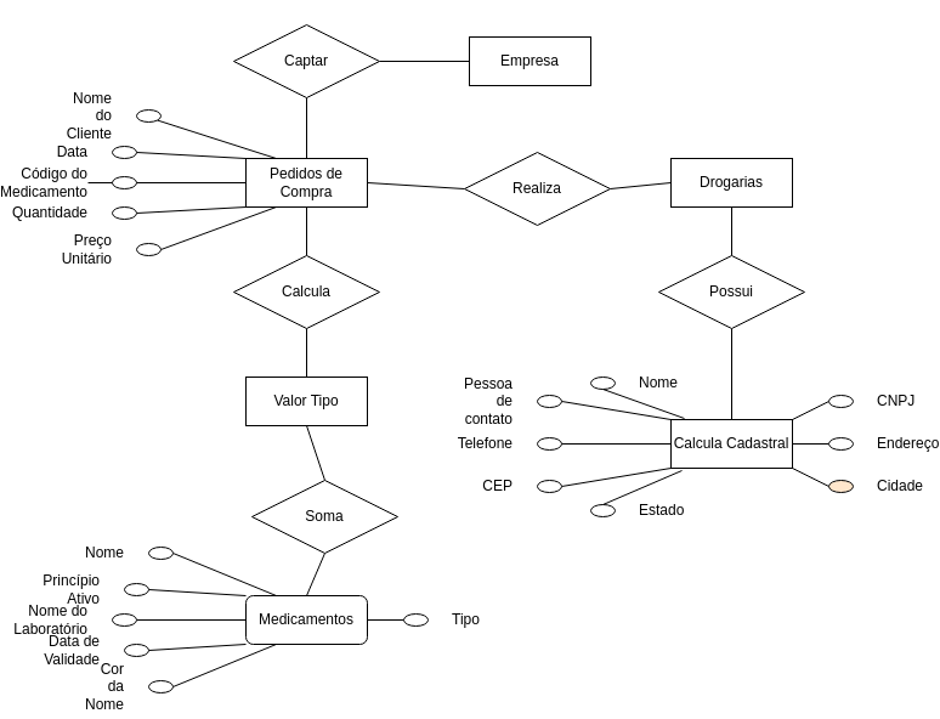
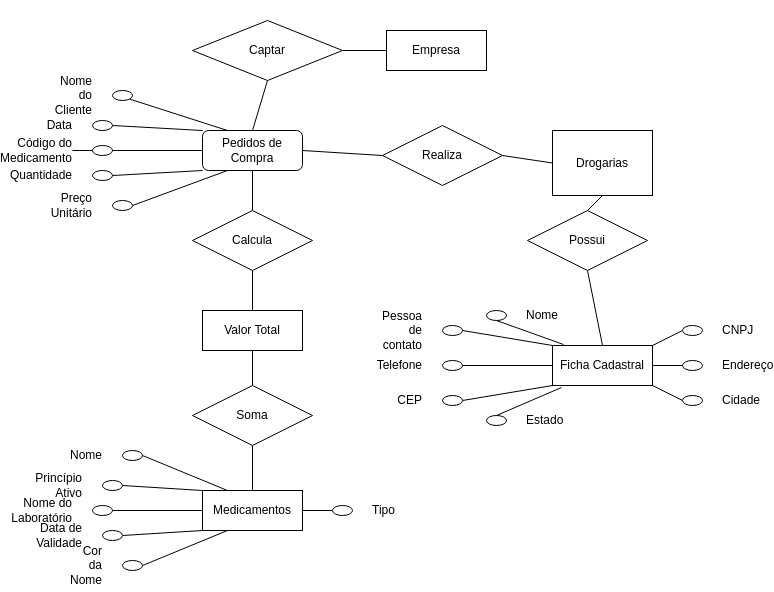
  <mxCell id="0" />
  <mxCell id="1" parent="0" />
  <mxCell id="2" style="edgeStyle=none;shape=connector;rounded=0;orthogonalLoop=1;jettySize=auto;html=1;exitX=0;exitY=0.5;exitDx=0;exitDy=0;entryX=1;entryY=0.5;entryDx=0;entryDy=0;strokeColor=default;align=center;verticalAlign=middle;fontFamily=Helvetica;fontSize=11;fontColor=default;labelBackgroundColor=default;endArrow=none;endFill=0;" edge="1" parent="1" source="3" target="49"><mxGeometry relative="1" as="geometry" /></mxCell>
  <mxCell id="3" value="Empresa" style="whiteSpace=wrap;html=1;align=center;" vertex="1" parent="1"><mxGeometry x="334" y="30" width="100" height="40" as="geometry" /></mxCell>
  <mxCell id="4" style="edgeStyle=none;shape=connector;rounded=0;orthogonalLoop=1;jettySize=auto;html=1;exitX=0.5;exitY=1;exitDx=0;exitDy=0;entryX=0.5;entryY=0;entryDx=0;entryDy=0;strokeColor=default;align=center;verticalAlign=middle;fontFamily=Helvetica;fontSize=11;fontColor=default;labelBackgroundColor=default;endArrow=none;endFill=0;" edge="1" parent="1" source="5" target="54"><mxGeometry relative="1" as="geometry" /></mxCell>
- <mxCell id="5" value="Drogarias" style="whiteSpace=wrap;html=1;align=center;" vertex="1" parent="1"><mxGeometry x="500" y="130" width="100" height="40" as="geometry" /></mxCell>
- <mxCell id="6" value="Calcula Cadastral" style="whiteSpace=wrap;html=1;align=center;" vertex="1" parent="1"><mxGeometry x="500" y="345" width="100" height="40" as="geometry" /></mxCell>
+ <mxCell id="5" value="Drogarias" style="whiteSpace=wrap;html=1;align=center;" vertex="1" parent="1"><mxGeometry x="500" y="130" width="100" height="65" as="geometry" /></mxCell>
+ <mxCell id="6" value="Ficha Cadastral" style="whiteSpace=wrap;html=1;align=center;" vertex="1" parent="1"><mxGeometry x="500" y="345" width="100" height="40" as="geometry" /></mxCell>
  <mxCell id="7" value="Nome" style="ellipse;whiteSpace=wrap;html=1;align=left;spacing=40;" vertex="1" parent="1"><mxGeometry x="434" y="310" width="20" height="10" as="geometry" /></mxCell>
  <mxCell id="8" style="edgeStyle=none;shape=connector;rounded=0;orthogonalLoop=1;jettySize=auto;html=1;exitX=0;exitY=0.5;exitDx=0;exitDy=0;entryX=1;entryY=0;entryDx=0;entryDy=0;strokeColor=default;align=center;verticalAlign=middle;fontFamily=Helvetica;fontSize=11;fontColor=default;labelBackgroundColor=default;endArrow=none;endFill=0;" edge="1" parent="1" source="9" target="6"><mxGeometry relative="1" as="geometry" /></mxCell>
  <mxCell id="9" value="CNPJ" style="ellipse;whiteSpace=wrap;html=1;align=left;spacing=40;" vertex="1" parent="1"><mxGeometry x="630" y="325" width="20" height="10" as="geometry" /></mxCell>
  <mxCell id="10" style="edgeStyle=none;shape=connector;rounded=0;orthogonalLoop=1;jettySize=auto;html=1;exitX=0;exitY=0.5;exitDx=0;exitDy=0;entryX=1;entryY=0.5;entryDx=0;entryDy=0;strokeColor=default;align=center;verticalAlign=middle;fontFamily=Helvetica;fontSize=11;fontColor=default;labelBackgroundColor=default;endArrow=none;endFill=0;" edge="1" parent="1" source="11" target="6"><mxGeometry relative="1" as="geometry" /></mxCell>
  <mxCell id="11" value="Endereço" style="ellipse;whiteSpace=wrap;html=1;align=left;spacing=40;" vertex="1" parent="1"><mxGeometry x="630" y="360" width="20" height="10" as="geometry" /></mxCell>
  <mxCell id="12" style="edgeStyle=none;shape=connector;rounded=0;orthogonalLoop=1;jettySize=auto;html=1;exitX=0;exitY=0.5;exitDx=0;exitDy=0;entryX=1;entryY=1;entryDx=0;entryDy=0;strokeColor=default;align=center;verticalAlign=middle;fontFamily=Helvetica;fontSize=11;fontColor=default;labelBackgroundColor=default;endArrow=none;endFill=0;" edge="1" parent="1" source="13" target="6"><mxGeometry relative="1" as="geometry" /></mxCell>
- <mxCell id="13" value="Cidade" style="ellipse;whiteSpace=wrap;html=1;align=left;spacing=40;fillColor=#ffe6cc;" vertex="1" parent="1"><mxGeometry x="630" y="395" width="20" height="10" as="geometry" /></mxCell>
+ <mxCell id="13" value="Cidade" style="ellipse;whiteSpace=wrap;html=1;align=left;spacing=40;" vertex="1" parent="1"><mxGeometry x="630" y="395" width="20" height="10" as="geometry" /></mxCell>
  <mxCell id="14" style="edgeStyle=none;shape=connector;rounded=0;orthogonalLoop=1;jettySize=auto;html=1;exitX=1;exitY=0.5;exitDx=0;exitDy=0;entryX=0;entryY=0;entryDx=0;entryDy=0;strokeColor=default;align=center;verticalAlign=middle;fontFamily=Helvetica;fontSize=11;fontColor=default;labelBackgroundColor=default;endArrow=none;endFill=0;" edge="1" parent="1" source="15" target="6"><mxGeometry relative="1" as="geometry" /></mxCell>
  <mxCell id="15" value="Pessoa de contato" style="ellipse;whiteSpace=wrap;html=1;align=right;spacing=40;" vertex="1" parent="1"><mxGeometry x="390" y="325" width="20" height="10" as="geometry" /></mxCell>
  <mxCell id="16" style="edgeStyle=none;shape=connector;rounded=0;orthogonalLoop=1;jettySize=auto;html=1;exitX=1;exitY=0.5;exitDx=0;exitDy=0;entryX=0;entryY=0.5;entryDx=0;entryDy=0;strokeColor=default;align=center;verticalAlign=middle;fontFamily=Helvetica;fontSize=11;fontColor=default;labelBackgroundColor=default;endArrow=none;endFill=0;" edge="1" parent="1" source="17" target="6"><mxGeometry relative="1" as="geometry" /></mxCell>
  <mxCell id="17" value="Telefone" style="ellipse;whiteSpace=wrap;html=1;align=right;spacing=40;" vertex="1" parent="1"><mxGeometry x="390" y="360" width="20" height="10" as="geometry" /></mxCell>
  <mxCell id="18" style="edgeStyle=none;shape=connector;rounded=0;orthogonalLoop=1;jettySize=auto;html=1;exitX=1;exitY=0.5;exitDx=0;exitDy=0;entryX=0;entryY=1;entryDx=0;entryDy=0;strokeColor=default;align=center;verticalAlign=middle;fontFamily=Helvetica;fontSize=11;fontColor=default;labelBackgroundColor=default;endArrow=none;endFill=0;" edge="1" parent="1" source="19" target="6"><mxGeometry relative="1" as="geometry" /></mxCell>
  <mxCell id="19" value="CEP" style="ellipse;whiteSpace=wrap;html=1;align=right;spacing=40;" vertex="1" parent="1"><mxGeometry x="390" y="395" width="20" height="10" as="geometry" /></mxCell>
  <mxCell id="20" value="Estado" style="ellipse;whiteSpace=wrap;html=1;align=left;spacing=40;" vertex="1" parent="1"><mxGeometry x="434" y="415" width="20" height="10" as="geometry" /></mxCell>
  <mxCell id="21" style="rounded=0;orthogonalLoop=1;jettySize=auto;html=1;exitX=0.5;exitY=1;exitDx=0;exitDy=0;entryX=0.11;entryY=-0.025;entryDx=0;entryDy=0;entryPerimeter=0;endArrow=none;endFill=0;" edge="1" parent="1" source="7" target="6"><mxGeometry relative="1" as="geometry" /></mxCell>
  <mxCell id="22" style="edgeStyle=none;shape=connector;rounded=0;orthogonalLoop=1;jettySize=auto;html=1;exitX=0.5;exitY=0;exitDx=0;exitDy=0;entryX=0.09;entryY=1.05;entryDx=0;entryDy=0;entryPerimeter=0;strokeColor=default;align=center;verticalAlign=middle;fontFamily=Helvetica;fontSize=11;fontColor=default;labelBackgroundColor=default;endArrow=none;endFill=0;" edge="1" parent="1" source="20" target="6"><mxGeometry relative="1" as="geometry" /></mxCell>
  <mxCell id="23" style="edgeStyle=none;shape=connector;rounded=0;orthogonalLoop=1;jettySize=auto;html=1;exitX=0.5;exitY=1;exitDx=0;exitDy=0;entryX=0.5;entryY=0;entryDx=0;entryDy=0;strokeColor=default;align=center;verticalAlign=middle;fontFamily=Helvetica;fontSize=11;fontColor=default;labelBackgroundColor=default;endArrow=none;endFill=0;" edge="1" parent="1" source="24" target="58"><mxGeometry relative="1" as="geometry" /></mxCell>
- <mxCell id="24" value="Pedidos de Compra" style="whiteSpace=wrap;html=1;align=center;" vertex="1" parent="1"><mxGeometry x="150" y="130" width="100" height="40" as="geometry" /></mxCell>
+ <mxCell id="24" value="Pedidos de Compra" style="whiteSpace=wrap;html=1;align=center;rounded=1;" vertex="1" parent="1"><mxGeometry x="150" y="130" width="100" height="40" as="geometry" /></mxCell>
  <mxCell id="25" style="edgeStyle=none;shape=connector;rounded=0;orthogonalLoop=1;jettySize=auto;html=1;exitX=1;exitY=0.5;exitDx=0;exitDy=0;entryX=0;entryY=0;entryDx=0;entryDy=0;strokeColor=default;align=center;verticalAlign=middle;fontFamily=Helvetica;fontSize=11;fontColor=default;labelBackgroundColor=default;endArrow=none;endFill=0;" edge="1" parent="1" source="26" target="24"><mxGeometry relative="1" as="geometry" /></mxCell>
  <mxCell id="26" value="Data" style="ellipse;whiteSpace=wrap;html=1;align=right;spacing=40;" vertex="1" parent="1"><mxGeometry x="40" y="120" width="20" height="10" as="geometry" /></mxCell>
  <mxCell id="27" style="edgeStyle=none;shape=connector;rounded=0;orthogonalLoop=1;jettySize=auto;html=1;exitX=1;exitY=0.5;exitDx=0;exitDy=0;entryX=0;entryY=0.5;entryDx=0;entryDy=0;strokeColor=default;align=center;verticalAlign=middle;fontFamily=Helvetica;fontSize=11;fontColor=default;labelBackgroundColor=default;endArrow=none;endFill=0;" edge="1" parent="1" target="24"><mxGeometry relative="1" as="geometry"><mxPoint x="20" y="150" as="sourcePoint" /></mxGeometry></mxCell>
  <mxCell id="28" value="Código do Medicamento" style="ellipse;whiteSpace=wrap;html=1;align=right;spacing=40;" vertex="1" parent="1"><mxGeometry x="40" y="145" width="20" height="10" as="geometry" /></mxCell>
  <mxCell id="29" style="edgeStyle=none;shape=connector;rounded=0;orthogonalLoop=1;jettySize=auto;html=1;exitX=1;exitY=0.5;exitDx=0;exitDy=0;entryX=0;entryY=1;entryDx=0;entryDy=0;strokeColor=default;align=center;verticalAlign=middle;fontFamily=Helvetica;fontSize=11;fontColor=default;labelBackgroundColor=default;endArrow=none;endFill=0;" edge="1" parent="1" source="30" target="24"><mxGeometry relative="1" as="geometry" /></mxCell>
  <mxCell id="30" value="Quantidade" style="ellipse;whiteSpace=wrap;html=1;align=right;spacing=40;" vertex="1" parent="1"><mxGeometry x="40" y="170" width="20" height="10" as="geometry" /></mxCell>
  <mxCell id="31" style="edgeStyle=none;shape=connector;rounded=0;orthogonalLoop=1;jettySize=auto;html=1;exitX=1;exitY=1;exitDx=0;exitDy=0;entryX=0.25;entryY=0;entryDx=0;entryDy=0;strokeColor=default;align=center;verticalAlign=middle;fontFamily=Helvetica;fontSize=11;fontColor=default;labelBackgroundColor=default;endArrow=none;endFill=0;" edge="1" parent="1" source="32" target="24"><mxGeometry relative="1" as="geometry" /></mxCell>
  <mxCell id="32" value="Nome do Cliente" style="ellipse;whiteSpace=wrap;html=1;align=right;spacing=40;" vertex="1" parent="1"><mxGeometry x="60" y="90" width="20" height="10" as="geometry" /></mxCell>
  <mxCell id="33" style="edgeStyle=none;shape=connector;rounded=0;orthogonalLoop=1;jettySize=auto;html=1;exitX=1;exitY=0.5;exitDx=0;exitDy=0;entryX=0.25;entryY=1;entryDx=0;entryDy=0;strokeColor=default;align=center;verticalAlign=middle;fontFamily=Helvetica;fontSize=11;fontColor=default;labelBackgroundColor=default;endArrow=none;endFill=0;" edge="1" parent="1" source="34" target="24"><mxGeometry relative="1" as="geometry" /></mxCell>
  <mxCell id="34" value="Preço Unitário" style="ellipse;whiteSpace=wrap;html=1;align=right;spacing=40;" vertex="1" parent="1"><mxGeometry x="60" y="200" width="20" height="10" as="geometry" /></mxCell>
- <mxCell id="35" value="Medicamentos" style="whiteSpace=wrap;html=1;align=center;rounded=1;" vertex="1" parent="1"><mxGeometry x="150" y="490" width="100" height="40" as="geometry" /></mxCell>
+ <mxCell id="35" value="Medicamentos" style="whiteSpace=wrap;html=1;align=center;" vertex="1" parent="1"><mxGeometry x="150" y="490" width="100" height="40" as="geometry" /></mxCell>
  <mxCell id="36" style="edgeStyle=none;shape=connector;rounded=0;orthogonalLoop=1;jettySize=auto;html=1;exitX=1;exitY=0.5;exitDx=0;exitDy=0;entryX=0;entryY=0.5;entryDx=0;entryDy=0;strokeColor=default;align=center;verticalAlign=middle;fontFamily=Helvetica;fontSize=11;fontColor=default;labelBackgroundColor=default;endArrow=none;endFill=0;" edge="1" parent="1" source="37" target="35"><mxGeometry relative="1" as="geometry" /></mxCell>
  <mxCell id="37" value="Nome do Laboratório" style="ellipse;whiteSpace=wrap;html=1;align=right;spacing=40;" vertex="1" parent="1"><mxGeometry x="40" y="505" width="20" height="10" as="geometry" /></mxCell>
  <mxCell id="38" style="edgeStyle=none;shape=connector;rounded=0;orthogonalLoop=1;jettySize=auto;html=1;exitX=1;exitY=0.5;exitDx=0;exitDy=0;entryX=0;entryY=1;entryDx=0;entryDy=0;strokeColor=default;align=center;verticalAlign=middle;fontFamily=Helvetica;fontSize=11;fontColor=default;labelBackgroundColor=default;endArrow=none;endFill=0;" edge="1" parent="1" source="39" target="35"><mxGeometry relative="1" as="geometry" /></mxCell>
  <mxCell id="39" value="Data de Validade" style="ellipse;whiteSpace=wrap;html=1;align=right;spacing=40;" vertex="1" parent="1"><mxGeometry x="50" y="530" width="20" height="10" as="geometry" /></mxCell>
  <mxCell id="40" style="edgeStyle=none;shape=connector;rounded=0;orthogonalLoop=1;jettySize=auto;html=1;exitX=1;exitY=0.5;exitDx=0;exitDy=0;entryX=0;entryY=0;entryDx=0;entryDy=0;strokeColor=default;align=center;verticalAlign=middle;fontFamily=Helvetica;fontSize=11;fontColor=default;labelBackgroundColor=default;endArrow=none;endFill=0;" edge="1" parent="1" source="41" target="35"><mxGeometry relative="1" as="geometry" /></mxCell>
  <mxCell id="41" value="Princípio Ativo" style="ellipse;whiteSpace=wrap;html=1;align=right;spacing=40;" vertex="1" parent="1"><mxGeometry x="50" y="480" width="20" height="10" as="geometry" /></mxCell>
  <mxCell id="42" style="edgeStyle=none;shape=connector;rounded=0;orthogonalLoop=1;jettySize=auto;html=1;exitX=1;exitY=0.5;exitDx=0;exitDy=0;entryX=0.25;entryY=0;entryDx=0;entryDy=0;strokeColor=default;align=center;verticalAlign=middle;fontFamily=Helvetica;fontSize=11;fontColor=default;labelBackgroundColor=default;endArrow=none;endFill=0;" edge="1" parent="1" source="43" target="35"><mxGeometry relative="1" as="geometry" /></mxCell>
  <mxCell id="43" value="Nome" style="ellipse;whiteSpace=wrap;html=1;align=right;spacing=40;" vertex="1" parent="1"><mxGeometry x="70" y="450" width="20" height="10" as="geometry" /></mxCell>
  <mxCell id="44" style="edgeStyle=none;shape=connector;rounded=0;orthogonalLoop=1;jettySize=auto;html=1;exitX=1;exitY=0.5;exitDx=0;exitDy=0;entryX=0.25;entryY=1;entryDx=0;entryDy=0;strokeColor=default;align=center;verticalAlign=middle;fontFamily=Helvetica;fontSize=11;fontColor=default;labelBackgroundColor=default;endArrow=none;endFill=0;" edge="1" parent="1" source="45" target="35"><mxGeometry relative="1" as="geometry" /></mxCell>
  <mxCell id="45" value="Cor da Nome" style="ellipse;whiteSpace=wrap;html=1;align=right;spacing=40;" vertex="1" parent="1"><mxGeometry x="70" y="560" width="20" height="10" as="geometry" /></mxCell>
  <mxCell id="46" style="edgeStyle=none;shape=connector;rounded=0;orthogonalLoop=1;jettySize=auto;html=1;exitX=0;exitY=0.5;exitDx=0;exitDy=0;entryX=1;entryY=0.5;entryDx=0;entryDy=0;strokeColor=default;align=center;verticalAlign=middle;fontFamily=Helvetica;fontSize=11;fontColor=default;labelBackgroundColor=default;endArrow=none;endFill=0;" edge="1" parent="1" source="47" target="35"><mxGeometry relative="1" as="geometry" /></mxCell>
  <mxCell id="47" value="Tipo" style="ellipse;whiteSpace=wrap;html=1;align=left;spacing=40;" vertex="1" parent="1"><mxGeometry x="280" y="505" width="20" height="10" as="geometry" /></mxCell>
  <mxCell id="48" style="edgeStyle=none;shape=connector;rounded=0;orthogonalLoop=1;jettySize=auto;html=1;exitX=0.5;exitY=1;exitDx=0;exitDy=0;entryX=0.5;entryY=0;entryDx=0;entryDy=0;strokeColor=default;align=center;verticalAlign=middle;fontFamily=Helvetica;fontSize=11;fontColor=default;labelBackgroundColor=default;endArrow=none;endFill=0;" edge="1" parent="1" source="49" target="24"><mxGeometry relative="1" as="geometry" /></mxCell>
- <mxCell id="49" value="Captar" style="shape=rhombus;perimeter=rhombusPerimeter;whiteSpace=wrap;html=1;align=center;" vertex="1" parent="1"><mxGeometry x="140" y="20" width="120" height="60" as="geometry" /></mxCell>
+ <mxCell id="49" value="Captar" style="shape=rhombus;perimeter=rhombusPerimeter;whiteSpace=wrap;html=1;align=center;" vertex="1" parent="1"><mxGeometry x="140" y="20" width="150" height="60" as="geometry" /></mxCell>
  <mxCell id="50" style="edgeStyle=none;shape=connector;rounded=0;orthogonalLoop=1;jettySize=auto;html=1;exitX=0;exitY=0.5;exitDx=0;exitDy=0;entryX=1;entryY=0.5;entryDx=0;entryDy=0;strokeColor=default;align=center;verticalAlign=middle;fontFamily=Helvetica;fontSize=11;fontColor=default;labelBackgroundColor=default;endArrow=none;endFill=0;" edge="1" parent="1" source="52" target="24"><mxGeometry relative="1" as="geometry" /></mxCell>
  <mxCell id="51" style="edgeStyle=none;shape=connector;rounded=0;orthogonalLoop=1;jettySize=auto;html=1;exitX=1;exitY=0.5;exitDx=0;exitDy=0;entryX=0;entryY=0.5;entryDx=0;entryDy=0;strokeColor=default;align=center;verticalAlign=middle;fontFamily=Helvetica;fontSize=11;fontColor=default;labelBackgroundColor=default;endArrow=none;endFill=0;" edge="1" parent="1" source="52" target="5"><mxGeometry relative="1" as="geometry" /></mxCell>
  <mxCell id="52" value="Realiza" style="shape=rhombus;perimeter=rhombusPerimeter;whiteSpace=wrap;html=1;align=center;" vertex="1" parent="1"><mxGeometry x="330" y="125" width="120" height="60" as="geometry" /></mxCell>
  <mxCell id="53" style="edgeStyle=none;shape=connector;rounded=0;orthogonalLoop=1;jettySize=auto;html=1;exitX=0.5;exitY=1;exitDx=0;exitDy=0;entryX=0.5;entryY=0;entryDx=0;entryDy=0;strokeColor=default;align=center;verticalAlign=middle;fontFamily=Helvetica;fontSize=11;fontColor=default;labelBackgroundColor=default;endArrow=none;endFill=0;" edge="1" parent="1" source="54" target="6"><mxGeometry relative="1" as="geometry" /></mxCell>
- <mxCell id="54" value="Possui" style="shape=rhombus;perimeter=rhombusPerimeter;whiteSpace=wrap;html=1;align=center;" vertex="1" parent="1"><mxGeometry x="490" y="210" width="120" height="60" as="geometry" /></mxCell>
+ <mxCell id="54" value="Possui" style="shape=rhombus;perimeter=rhombusPerimeter;whiteSpace=wrap;html=1;align=center;" vertex="1" parent="1"><mxGeometry x="475" y="210" width="120" height="60" as="geometry" /></mxCell>
  <mxCell id="55" style="edgeStyle=none;shape=connector;rounded=0;orthogonalLoop=1;jettySize=auto;html=1;exitX=0.5;exitY=1;exitDx=0;exitDy=0;entryX=0.5;entryY=0;entryDx=0;entryDy=0;strokeColor=default;align=center;verticalAlign=middle;fontFamily=Helvetica;fontSize=11;fontColor=default;labelBackgroundColor=default;endArrow=none;endFill=0;" edge="1" parent="1" source="56" target="60"><mxGeometry relative="1" as="geometry" /></mxCell>
- <mxCell id="56" value="Valor Tipo" style="whiteSpace=wrap;html=1;align=center;" vertex="1" parent="1"><mxGeometry x="150" y="310" width="100" height="40" as="geometry" /></mxCell>
+ <mxCell id="56" value="Valor Total" style="whiteSpace=wrap;html=1;align=center;" vertex="1" parent="1"><mxGeometry x="150" y="310" width="100" height="40" as="geometry" /></mxCell>
  <mxCell id="57" style="edgeStyle=none;shape=connector;rounded=0;orthogonalLoop=1;jettySize=auto;html=1;exitX=0.5;exitY=1;exitDx=0;exitDy=0;entryX=0.5;entryY=0;entryDx=0;entryDy=0;strokeColor=default;align=center;verticalAlign=middle;fontFamily=Helvetica;fontSize=11;fontColor=default;labelBackgroundColor=default;endArrow=none;endFill=0;" edge="1" parent="1" source="58" target="56"><mxGeometry relative="1" as="geometry" /></mxCell>
  <mxCell id="58" value="Calcula" style="shape=rhombus;perimeter=rhombusPerimeter;whiteSpace=wrap;html=1;align=center;" vertex="1" parent="1"><mxGeometry x="140" y="210" width="120" height="60" as="geometry" /></mxCell>
  <mxCell id="59" style="edgeStyle=none;shape=connector;rounded=0;orthogonalLoop=1;jettySize=auto;html=1;exitX=0.5;exitY=1;exitDx=0;exitDy=0;entryX=0.5;entryY=0;entryDx=0;entryDy=0;strokeColor=default;align=center;verticalAlign=middle;fontFamily=Helvetica;fontSize=11;fontColor=default;labelBackgroundColor=default;endArrow=none;endFill=0;" edge="1" parent="1" source="60" target="35"><mxGeometry relative="1" as="geometry" /></mxCell>
- <mxCell id="60" value="Soma" style="shape=rhombus;perimeter=rhombusPerimeter;whiteSpace=wrap;html=1;align=center;" vertex="1" parent="1"><mxGeometry x="155" y="395" width="120" height="60" as="geometry" /></mxCell>
+ <mxCell id="60" value="Soma" style="shape=rhombus;perimeter=rhombusPerimeter;whiteSpace=wrap;html=1;align=center;" vertex="1" parent="1"><mxGeometry x="140" y="385" width="120" height="60" as="geometry" /></mxCell>
